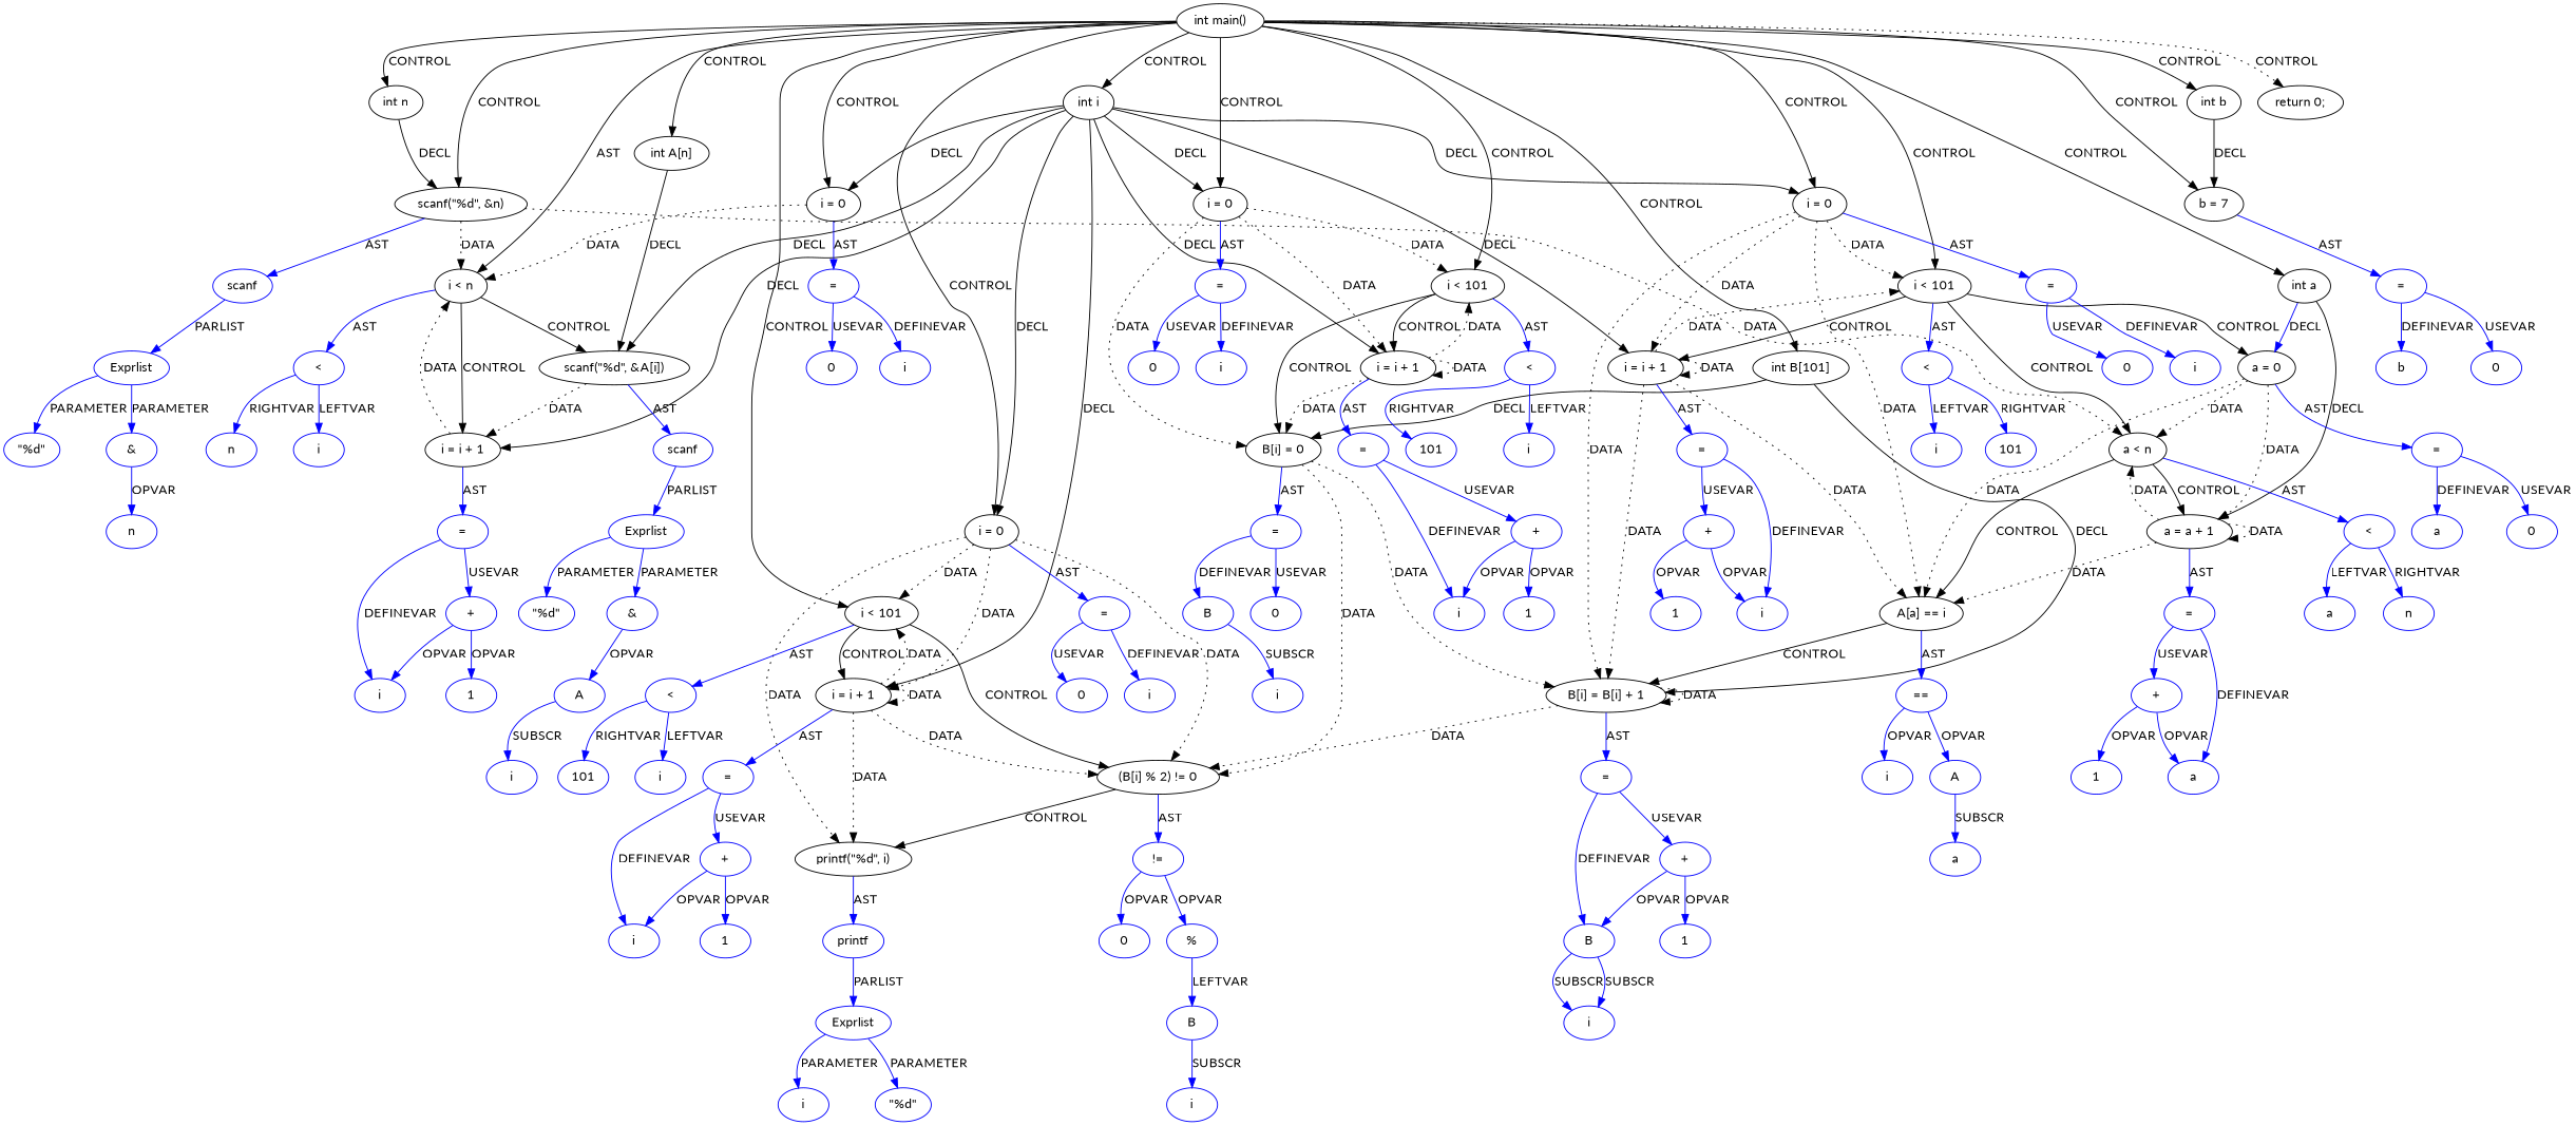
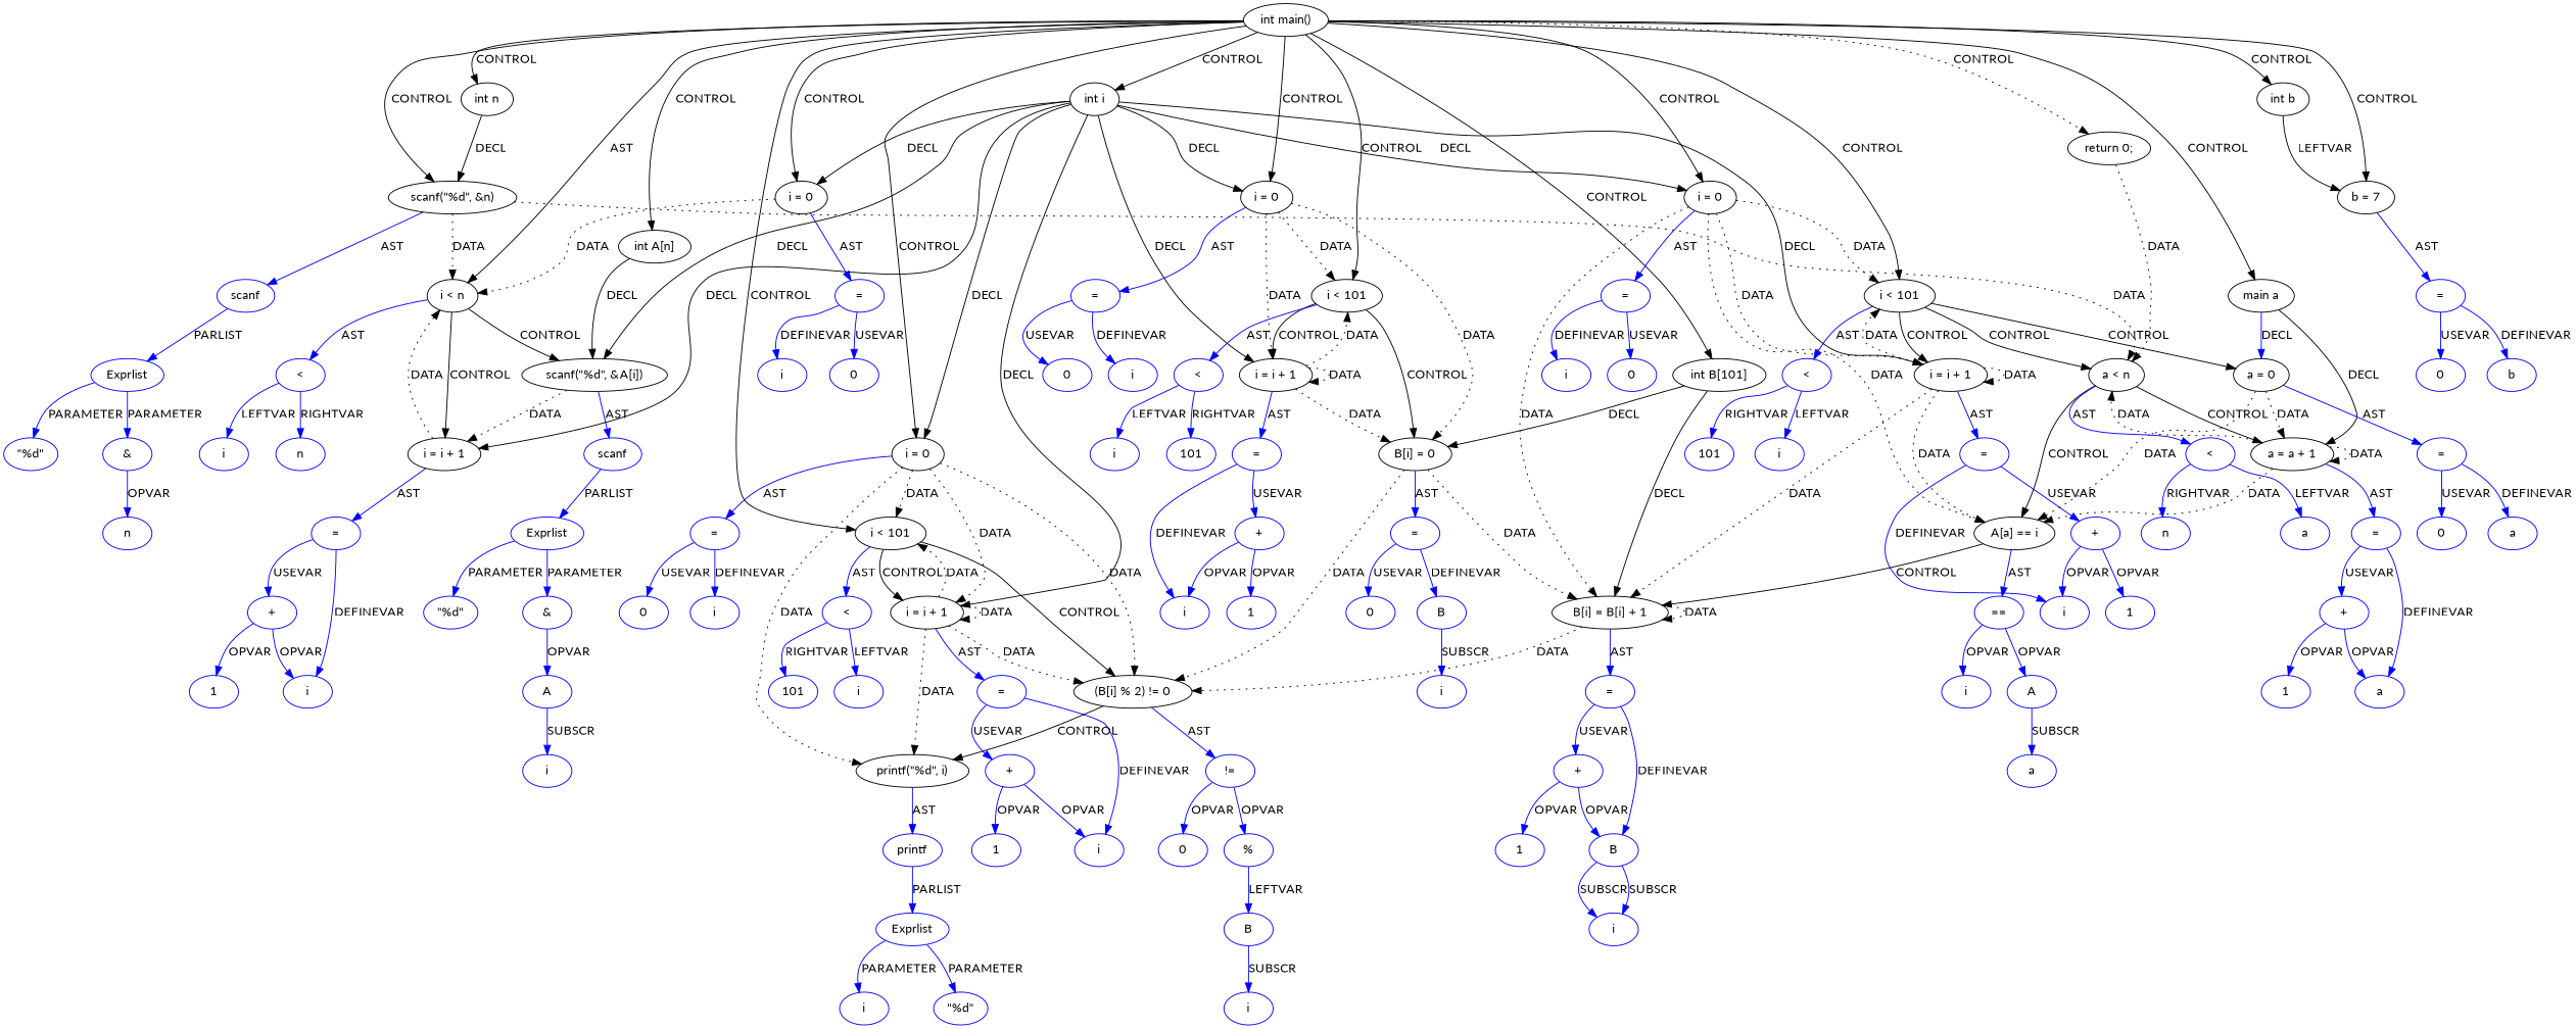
  digraph {
    fontname=Lato
    node [coord=9 fontname=Lato type=VAR color=blue]
    edge [fontname=Lato color=blue]
    n1 [coord=4 label="int main()" type=CONTROL color=""]
    n2 [coord=6 label="int n" type=DECL varname=n vartype=int color=""]
    n3 [coord=6 label="int i" type=DECL varname=i vartype=int color=""]
-   n4 [coord=6 label="int a" type=DECL varname=a vartype=int color=""]
+   n4 [coord=6 label="main a" type=DECL varname=a vartype=int color=""]
    n5 [coord=6 label="int b" type=DECL varname=b vartype=int color=""]
    n6 [coord=6 label="b = 7" type=ASSIGN color=""]
    n7 [coord=7 label="int A[n]" type=DECL varname=A vartype="int[]" color=""]
    n8 [coord=7 label="int B[101]" type=DECL varname=B vartype="int[]" color=""]
    n9 [coord=8 label="scanf(\"%d\", &n)" type=CALL color=""]
    n10 [label="i = 0" type=ASSIGN color=""]
    n11 [label="i < 101" type=CONTROL color=""]
    n12 [coord=13 label="i = 0" type=ASSIGN color=""]
    n13 [coord=13 label="i < n" type=CONTROL color=""]
    n14 [coord=17 label="i = 0" type=ASSIGN color=""]
    n15 [coord=17 label="i < 101" type=CONTROL color=""]
    n16 [coord=27 label="i = 0" type=ASSIGN color=""]
    n17 [coord=27 label="i < 101" type=CONTROL color=""]
    n18 [coord=34 label="return 0;" type=RETURN color=""]
    n19 [label="i = i + 1" type=ASSIGN color=""]
    n20 [coord=15 label="scanf(\"%d\", &A[i])" type=CALL color=""]
    n21 [coord=13 label="i = i + 1" type=ASSIGN color=""]
    n22 [coord=17 label="i = i + 1" type=ASSIGN color=""]
    n23 [coord=27 label="i = i + 1" type=ASSIGN color=""]
    n24 [coord=19 label="a = 0" type=ASSIGN color=""]
    n25 [coord=19 label="a = a + 1" type=ASSIGN color=""]
    n26 [coord=6 label="=" type=ASSIGNOP]
    n27 [coord=11 label="B[i] = 0" type=ASSIGN color=""]
    n28 [coord=23 label="B[i] = B[i] + 1" type=ASSIGN color=""]
    n29 [coord=8 label=scanf type=FUNCNAME]
    n30 [coord=19 label="a < n" type=CONTROL color=""]
    n31 [label="=" type=ASSIGNOP]
    n32 [label="<" type=OP]
    n33 [coord=13 label="=" type=ASSIGNOP]
    n34 [coord=13 label="<" type=OP]
    n35 [coord=17 label="=" type=ASSIGNOP]
    n36 [coord=21 label="A[a] == i" type=CONTROL color=""]
    n37 [coord=17 label="<" type=OP]
    n38 [coord=29 label="(B[i] % 2) != 0" type=CONTROL color=""]
    n39 [coord=27 label="=" type=ASSIGNOP]
    n40 [coord=31 label="printf(\"%d\", i)" type=CALL color=""]
    n41 [coord=27 label="<" type=OP]
    n42 [label="=" type=ASSIGNOP]
    n43 [coord=15 label=scanf type=FUNCNAME]
    n44 [coord=13 label="=" type=ASSIGNOP]
    n45 [coord=17 label="=" type=ASSIGNOP]
    n46 [coord=27 label="=" type=ASSIGNOP]
    n47 [coord=19 label="=" type=ASSIGNOP]
    n48 [coord=19 label="=" type=ASSIGNOP]
    n49 [coord=6 label=b]
    n50 [coord=6 label=0 type=CONST]
    n51 [coord=11 label="=" type=ASSIGNOP]
    n52 [coord=23 label="=" type=ASSIGNOP]
    n53 [coord=8 label=Exprlist type=EXPRS]
    n54 [coord=19 label="<" type=OP]
    n55 [coord=8 label="\"%d\"" type=CONST]
    n56 [coord=8 label="&" type=OP]
    n57 [coord=8 label=n]
    n58 [label=i]
    n59 [label=0 type=CONST]
    n60 [label=i]
    n61 [label=101 type=CONST]
    n62 [coord=11 label=B]
    n63 [coord=11 label=0 type=CONST]
    n64 [coord=29 label="!=" type=OP]
    n65 [coord=11 label=i]
    n66 [label=i]
    n67 [label="+" type=OP]
    n68 [label=1 type=CONST]
    n69 [coord=13 label=i]
    n70 [coord=13 label=0 type=CONST]
    n71 [coord=13 label=i]
    n72 [coord=13 label=n]
    n73 [coord=15 label=Exprlist type=EXPRS]
    n74 [coord=15 label="\"%d\"" type=CONST]
    n75 [coord=15 label="&" type=OP]
    n76 [coord=15 label=A]
    n77 [coord=15 label=i]
    n78 [coord=13 label=i]
    n79 [coord=13 label="+" type=OP]
    n80 [coord=13 label=1 type=CONST]
    n81 [coord=17 label=i]
    n82 [coord=17 label=0 type=CONST]
    n83 [coord=21 label="==" type=OP]
    n84 [coord=17 label=i]
    n85 [coord=17 label=101 type=CONST]
    n86 [coord=19 label=a]
    n87 [coord=19 label=0 type=CONST]
    n88 [coord=19 label=a]
    n89 [coord=19 label=n]
    n90 [coord=21 label=A]
    n91 [coord=21 label=i]
    n92 [coord=23 label=B]
    n93 [coord=23 label="+" type=OP]
    n94 [coord=23 label=i]
    n95 [coord=23 label=1 type=CONST]
    n96 [coord=21 label=a]
    n97 [coord=19 label=a]
    n98 [coord=19 label="+" type=OP]
    n99 [coord=19 label=1 type=CONST]
    n100 [coord=17 label=i]
    n101 [coord=17 label="+" type=OP]
    n102 [coord=17 label=1 type=CONST]
    n103 [coord=27 label=i]
    n104 [coord=27 label=0 type=CONST]
    n105 [coord=31 label=printf type=FUNCNAME]
    n106 [coord=27 label=i]
    n107 [coord=27 label=101 type=CONST]
    n108 [coord=29 label="%" type=OP]
    n109 [coord=29 label=0 type=CONST]
    n110 [coord=31 label=Exprlist type=EXPRS]
    n111 [coord=31 label="\"%d\"" type=CONST]
    n112 [coord=31 label=i]
    n113 [coord=29 label=B]
    n114 [coord=29 label=i]
    n115 [coord=27 label=i]
    n116 [coord=27 label="+" type=OP]
    n117 [coord=27 label=1 type=CONST]
    n1 -> n2 [label=CONTROL color=""]
    n1 -> n3 [label=CONTROL color=""]
    n1 -> n4 [label=CONTROL color=""]
    n1 -> n5 [label=CONTROL color=""]
    n1 -> n6 [label=CONTROL color=""]
    n1 -> n7 [label=CONTROL color=""]
    n1 -> n8 [label=CONTROL color=""]
    n1 -> n9 [label=CONTROL color=""]
    n1 -> n10 [label=CONTROL color=""]
    n1 -> n11 [label=CONTROL color=""]
    n1 -> n12 [label=CONTROL color=""]
    n1 -> n13 [label=AST color=""]
    n1 -> n14 [label=CONTROL color=""]
    n1 -> n15 [label=CONTROL color=""]
    n1 -> n16 [label=CONTROL color=""]
    n1 -> n17 [label=CONTROL color=""]
    n1 -> n18 [label=CONTROL style=dotted color=""]
    n2 -> n9 [label=DECL color=""]
    n3 -> n10 [label=DECL color=""]
    n3 -> n12 [label=DECL color=""]
    n3 -> n14 [label=DECL color=""]
    n3 -> n16 [label=DECL color=""]
    n3 -> n19 [label=DECL color=""]
    n3 -> n20 [label=DECL color=""]
    n3 -> n21 [label=DECL color=""]
    n3 -> n22 [label=DECL color=""]
    n3 -> n23 [label=DECL color=""]
    n4 -> n24 [label=DECL]
    n4 -> n25 [label=DECL color=""]
-   n5 -> n6 [label=DECL color=""]
+   n5 -> n6 [label=LEFTVAR color=""]
    n6 -> n26 [label=AST]
    n7 -> n20 [label=DECL color=""]
    n8 -> n27 [label=DECL color=""]
    n8 -> n28 [label=DECL color=""]
    n9 -> n13 [label=DATA style=dotted color=""]
    n9 -> n29 [label=AST]
    n9 -> n30 [label=DATA style=dotted color=""]
    n10 -> n11 [label=DATA style=dotted color=""]
    n10 -> n19 [label=DATA style=dotted color=""]
    n10 -> n27 [label=DATA style=dotted color=""]
    n10 -> n31 [label=AST]
    n11 -> n19 [label=CONTROL color=""]
    n11 -> n27 [label=CONTROL color=""]
    n11 -> n32 [label=AST]
    n12 -> n13 [label=DATA style=dotted color=""]
    n12 -> n33 [label=AST]
    n13 -> n20 [label=CONTROL color=""]
    n13 -> n21 [label=CONTROL color=""]
    n13 -> n34 [label=AST]
    n14 -> n15 [label=DATA style=dotted color=""]
    n14 -> n22 [label=DATA style=dotted color=""]
    n14 -> n28 [label=DATA style=dotted color=""]
    n14 -> n35 [label=AST]
    n14 -> n36 [label=DATA style=dotted color=""]
    n15 -> n22 [label=CONTROL color=""]
    n15 -> n24 [label=CONTROL color=""]
    n15 -> n30 [label=CONTROL color=""]
    n15 -> n37 [label=AST]
    n16 -> n17 [label=DATA style=dotted color=""]
    n16 -> n23 [label=DATA style=dotted color=""]
    n16 -> n38 [label=DATA style=dotted color=""]
    n16 -> n39 [label=AST]
    n16 -> n40 [label=DATA style=dotted color=""]
    n17 -> n23 [label=CONTROL color=""]
    n17 -> n38 [label=CONTROL color=""]
    n17 -> n41 [label=AST]
    n19 -> n11 [label=DATA style=dotted color=""]
    n19 -> n19 [label=DATA style=dotted color=""]
    n19 -> n27 [label=DATA style=dotted color=""]
    n19 -> n42 [label=AST]
    n20 -> n21 [label=DATA style=dotted color=""]
    n20 -> n43 [label=AST]
    n21 -> n13 [label=DATA style=dotted color=""]
    n21 -> n44 [label=AST]
    n22 -> n15 [label=DATA style=dotted color=""]
    n22 -> n22 [label=DATA style=dotted color=""]
    n22 -> n28 [label=DATA style=dotted color=""]
    n22 -> n36 [label=DATA style=dotted color=""]
    n22 -> n45 [label=AST]
    n23 -> n17 [label=DATA style=dotted color=""]
    n23 -> n23 [label=DATA style=dotted color=""]
    n23 -> n38 [label=DATA style=dotted color=""]
    n23 -> n40 [label=DATA style=dotted color=""]
    n23 -> n46 [label=AST]
    n24 -> n25 [label=DATA style=dotted color=""]
-   n24 -> n30 [label=DATA style=dotted color=""]
+   n18 -> n30 [label=DATA style=dotted color=""]
    n24 -> n36 [label=DATA style=dotted color=""]
    n24 -> n47 [label=AST]
    n25 -> n25 [label=DATA style=dotted color=""]
    n25 -> n30 [label=DATA style=dotted color=""]
    n25 -> n36 [label=DATA style=dotted color=""]
    n25 -> n48 [label=AST]
    n26 -> n49 [label=DEFINEVAR]
    n26 -> n50 [label=USEVAR]
    n27 -> n28 [label=DATA style=dotted color=""]
    n27 -> n38 [label=DATA style=dotted color=""]
    n27 -> n51 [label=AST]
    n28 -> n28 [label=DATA style=dotted color=""]
    n28 -> n38 [label=DATA style=dotted color=""]
    n28 -> n52 [label=AST]
    n29 -> n53 [label=PARLIST]
    n30 -> n25 [label=CONTROL color=""]
    n30 -> n36 [label=CONTROL color=""]
    n30 -> n54 [label=AST]
    n31 -> n58 [label=DEFINEVAR]
    n31 -> n59 [label=USEVAR]
    n32 -> n60 [label=LEFTVAR]
    n32 -> n61 [label=RIGHTVAR]
    n33 -> n69 [label=DEFINEVAR]
    n33 -> n70 [label=USEVAR]
    n34 -> n71 [label=LEFTVAR]
    n34 -> n72 [label=RIGHTVAR]
    n35 -> n81 [label=DEFINEVAR]
    n35 -> n82 [label=USEVAR]
    n36 -> n28 [label=CONTROL color=""]
    n36 -> n83 [label=AST]
    n37 -> n84 [label=LEFTVAR]
    n37 -> n85 [label=RIGHTVAR]
    n38 -> n40 [label=CONTROL color=""]
    n38 -> n64 [label=AST]
    n39 -> n103 [label=DEFINEVAR]
    n39 -> n104 [label=USEVAR]
    n40 -> n105 [label=AST]
    n41 -> n106 [label=LEFTVAR]
    n41 -> n107 [label=RIGHTVAR]
    n42 -> n66 [label=DEFINEVAR]
    n42 -> n67 [label=USEVAR]
    n43 -> n73 [label=PARLIST]
    n44 -> n78 [label=DEFINEVAR]
    n44 -> n79 [label=USEVAR]
    n45 -> n100 [label=DEFINEVAR]
    n45 -> n101 [label=USEVAR]
    n46 -> n115 [label=DEFINEVAR]
    n46 -> n116 [label=USEVAR]
    n47 -> n86 [label=DEFINEVAR]
    n47 -> n87 [label=USEVAR]
    n48 -> n97 [label=DEFINEVAR]
    n48 -> n98 [label=USEVAR]
    n51 -> n62 [label=DEFINEVAR]
    n51 -> n63 [label=USEVAR]
    n52 -> n92 [label=DEFINEVAR]
    n52 -> n93 [label=USEVAR]
    n53 -> n55 [label=PARAMETER]
    n53 -> n56 [label=PARAMETER]
    n54 -> n88 [label=LEFTVAR]
    n54 -> n89 [label=RIGHTVAR]
    n56 -> n57 [label=OPVAR]
    n62 -> n65 [label=SUBSCR]
    n64 -> n108 [label=OPVAR]
    n64 -> n109 [label=OPVAR]
    n67 -> n66 [label=OPVAR]
    n67 -> n68 [label=OPVAR]
    n73 -> n74 [label=PARAMETER]
    n73 -> n75 [label=PARAMETER]
    n75 -> n76 [label=OPVAR]
    n76 -> n77 [label=SUBSCR]
    n79 -> n78 [label=OPVAR]
    n79 -> n80 [label=OPVAR]
    n83 -> n90 [label=OPVAR]
    n83 -> n91 [label=OPVAR]
    n90 -> n96 [label=SUBSCR]
    n92 -> n94 [label=SUBSCR]
    n92 -> n94 [label=SUBSCR]
    n93 -> n92 [label=OPVAR]
    n93 -> n95 [label=OPVAR]
    n98 -> n97 [label=OPVAR]
    n98 -> n99 [label=OPVAR]
    n101 -> n100 [label=OPVAR]
    n101 -> n102 [label=OPVAR]
    n105 -> n110 [label=PARLIST]
    n108 -> n113 [label=LEFTVAR]
    n110 -> n111 [label=PARAMETER]
    n110 -> n112 [label=PARAMETER]
    n113 -> n114 [label=SUBSCR]
    n116 -> n115 [label=OPVAR]
    n116 -> n117 [label=OPVAR]
  }
